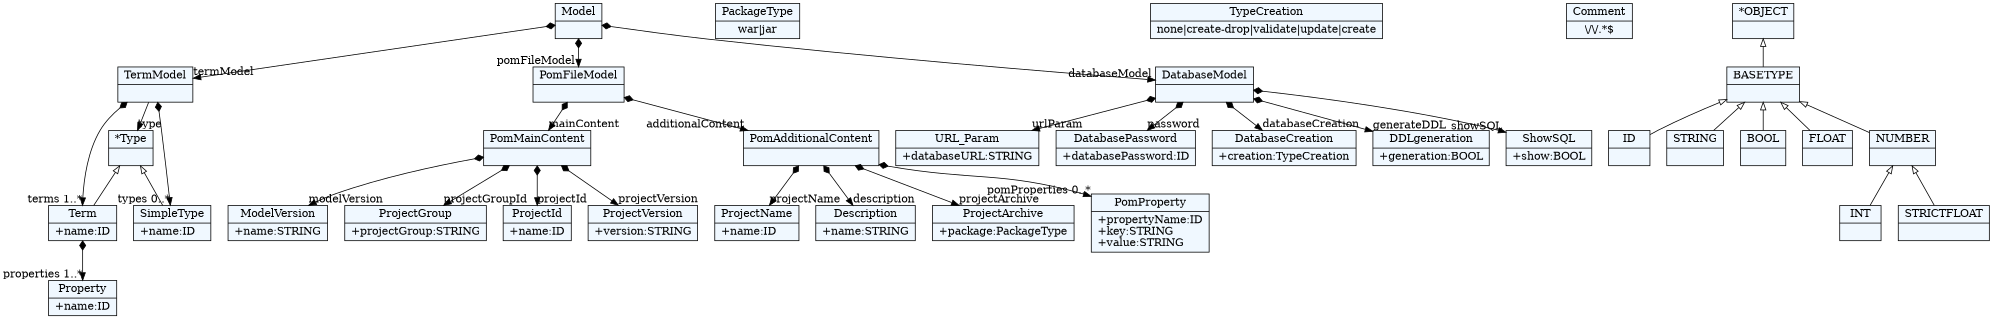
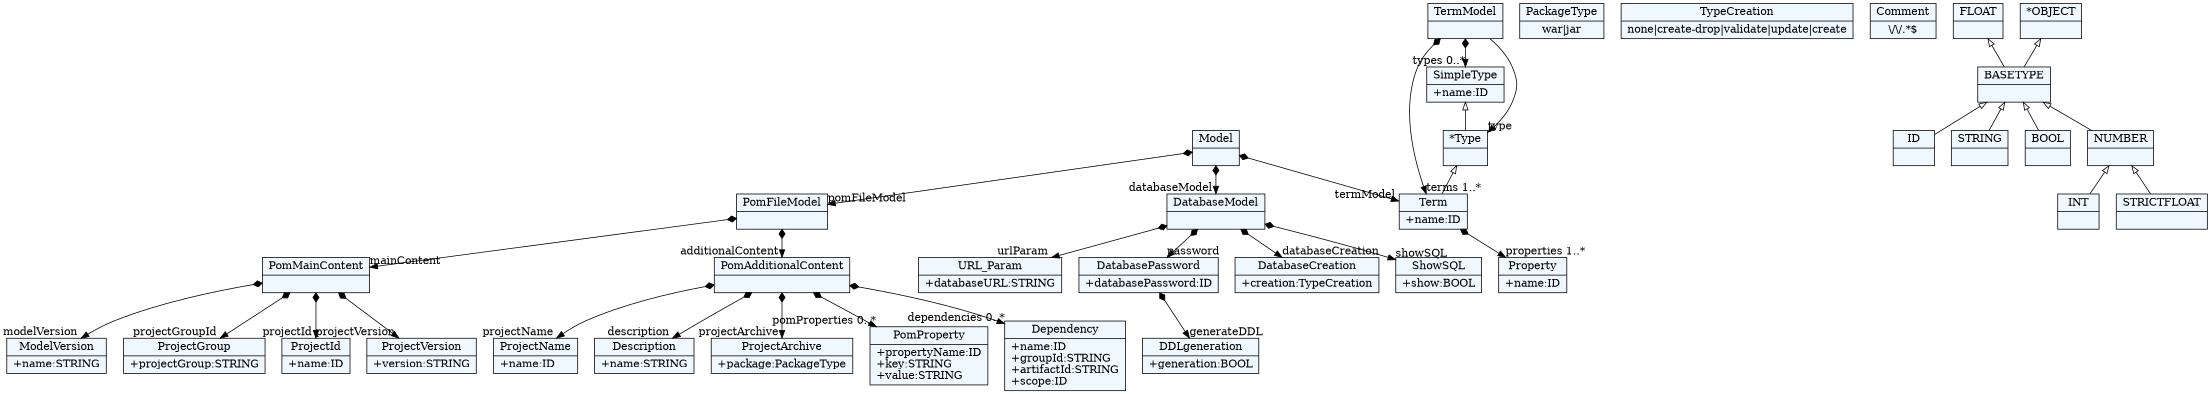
  digraph {
    fontname="Bitstream Vera Sans"
    fontsize=8
    nodesep=0.3
    node [fillcolor=aliceblue shape=record style=filled]
    edge [arrowtail=diamond dir=both]
    n1 [label="{Model|}"]
    n2 [label="{TermModel|}"]
    n3 [label="{PomFileModel|}"]
    n4 [label="{DatabaseModel|}"]
    n5 [label="{Term|+name:ID\l}"]
    n6 [label="{SimpleType|+name:ID\l}"]
    n7 [label="{*Type|}"]
    n8 [label="{PomMainContent|}"]
    n9 [label="{PomAdditionalContent|}"]
    n10 [label="{URL_Param|+databaseURL:STRING\l}"]
    n11 [label="{DatabasePassword|+databasePassword:ID\l}"]
    n12 [label="{DatabaseCreation|+creation:TypeCreation\l}"]
    n13 [label="{DDLgeneration|+generation:BOOL\l}"]
    n14 [label="{ShowSQL|+show:BOOL\l}"]
    n15 [label="{Property|+name:ID\l}"]
    n16 [label="{ModelVersion|+name:STRING\l}"]
    n17 [label="{ProjectGroup|+projectGroup:STRING\l}"]
    n18 [label="{ProjectId|+name:ID\l}"]
    n19 [label="{ProjectVersion|+version:STRING\l}"]
    n20 [label="{ProjectName|+name:ID\l}"]
    n21 [label="{Description|+name:STRING\l}"]
    n22 [label="{ProjectArchive|+package:PackageType\l}"]
    n23 [label="{PomProperty|+propertyName:ID\l+key:STRING\l+value:STRING\l}"]
+   n24 [label="{Dependency|+name:ID\l+groupId:STRING\l+artifactId:STRING\l+scope:ID\l}"]
    n25 [label="{PackageType|war\|jar}"]
    n26 [label="{TypeCreation|none\|create-drop\|validate\|update\|create}"]
    n27 [label="{Comment|\\/\\/.*$}"]
    n28 [label="{ID|}"]
    n29 [label="{STRING|}"]
    n30 [label="{BOOL|}"]
    n31 [label="{INT|}"]
    n32 [label="{FLOAT|}"]
    n33 [label="{STRICTFLOAT|}"]
    n34 [label="{NUMBER|}"]
    n35 [label="{BASETYPE|}"]
    n36 [label="{*OBJECT|}"]
-   n1 -> n2 [headlabel="termModel "]
+   n1 -> n5 [headlabel="termModel "]
    n1 -> n3 [headlabel="pomFileModel "]
    n1 -> n4 [headlabel="databaseModel "]
    n2 -> n5 [headlabel="terms 1..*"]
    n2 -> n6 [headlabel="types 0..*"]
    n2 -> n7 [arrowtail=empty dir=black headlabel="type "]
    n3 -> n8 [headlabel="mainContent "]
    n3 -> n9 [headlabel="additionalContent "]
    n4 -> n10 [headlabel="urlParam "]
    n4 -> n11 [headlabel="password "]
    n4 -> n12 [headlabel="databaseCreation "]
-   n4 -> n13 [headlabel="generateDDL "]
+   n11 -> n13 [headlabel="generateDDL "]
    n4 -> n14 [headlabel="showSQL "]
    n5 -> n15 [headlabel="properties 1..*"]
    n7 -> n5 [arrowtail=empty dir=back]
-   n7 -> n6 [arrowtail=empty dir=back]
+   n6 -> n7 [arrowtail=empty dir=back]
    n8 -> n16 [headlabel="modelVersion "]
    n8 -> n17 [headlabel="projectGroupId "]
    n8 -> n18 [headlabel="projectId "]
    n8 -> n19 [headlabel="projectVersion "]
    n9 -> n20 [headlabel="projectName "]
    n9 -> n21 [headlabel="description "]
    n9 -> n22 [headlabel="projectArchive "]
    n9 -> n23 [headlabel="pomProperties 0..*"]
+   n9 -> n24 [headlabel="dependencies 0..*"]
    n34 -> n31 [arrowtail=empty dir=back]
    n34 -> n33 [arrowtail=empty dir=back]
    n35 -> n28 [arrowtail=empty dir=back]
    n35 -> n29 [arrowtail=empty dir=back]
    n35 -> n30 [arrowtail=empty dir=back]
-   n35 -> n32 [arrowtail=empty dir=back]
+   n32 -> n35 [arrowtail=empty dir=back]
    n35 -> n34 [arrowtail=empty dir=back]
    n36 -> n35 [arrowtail=empty dir=back]
  }
